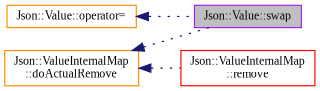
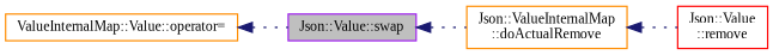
  digraph {
    fontname="Liberation Serif"
    rankdir=LR
    node [color=darkorange fillcolor=white fontname="Liberation Serif" fontsize=10 shape=record style=filled]
    edge [color=midnightblue dir=back fontname="Liberation Serif" fontsize=10 labelfontname=FreeSans labelfontsize=10 style=dotted]
    n1 [color=purple fillcolor=grey75 fontcolor=black height=0.2 label="Json::Value::swap" width=0.4]
    n2 [height=0.2 label="Json::ValueInternalMap\l::doActualRemove" width=0.4]
-   n3 [color=red height=0.2 label="Json::ValueInternalMap\l::remove" width=0.4]
-   n4 [height=0.2 label="Json::Value::operator=" width=0.4]
-   n2 -> n1
+   n3 [color=red height=0.2 label="Json::Value\l::remove" width=0.4]
+   n4 [height=0.2 label="ValueInternalMap::Value::operator=" width=0.4]
+   n1 -> n2
    n2 -> n3
    n4 -> n1
  }
